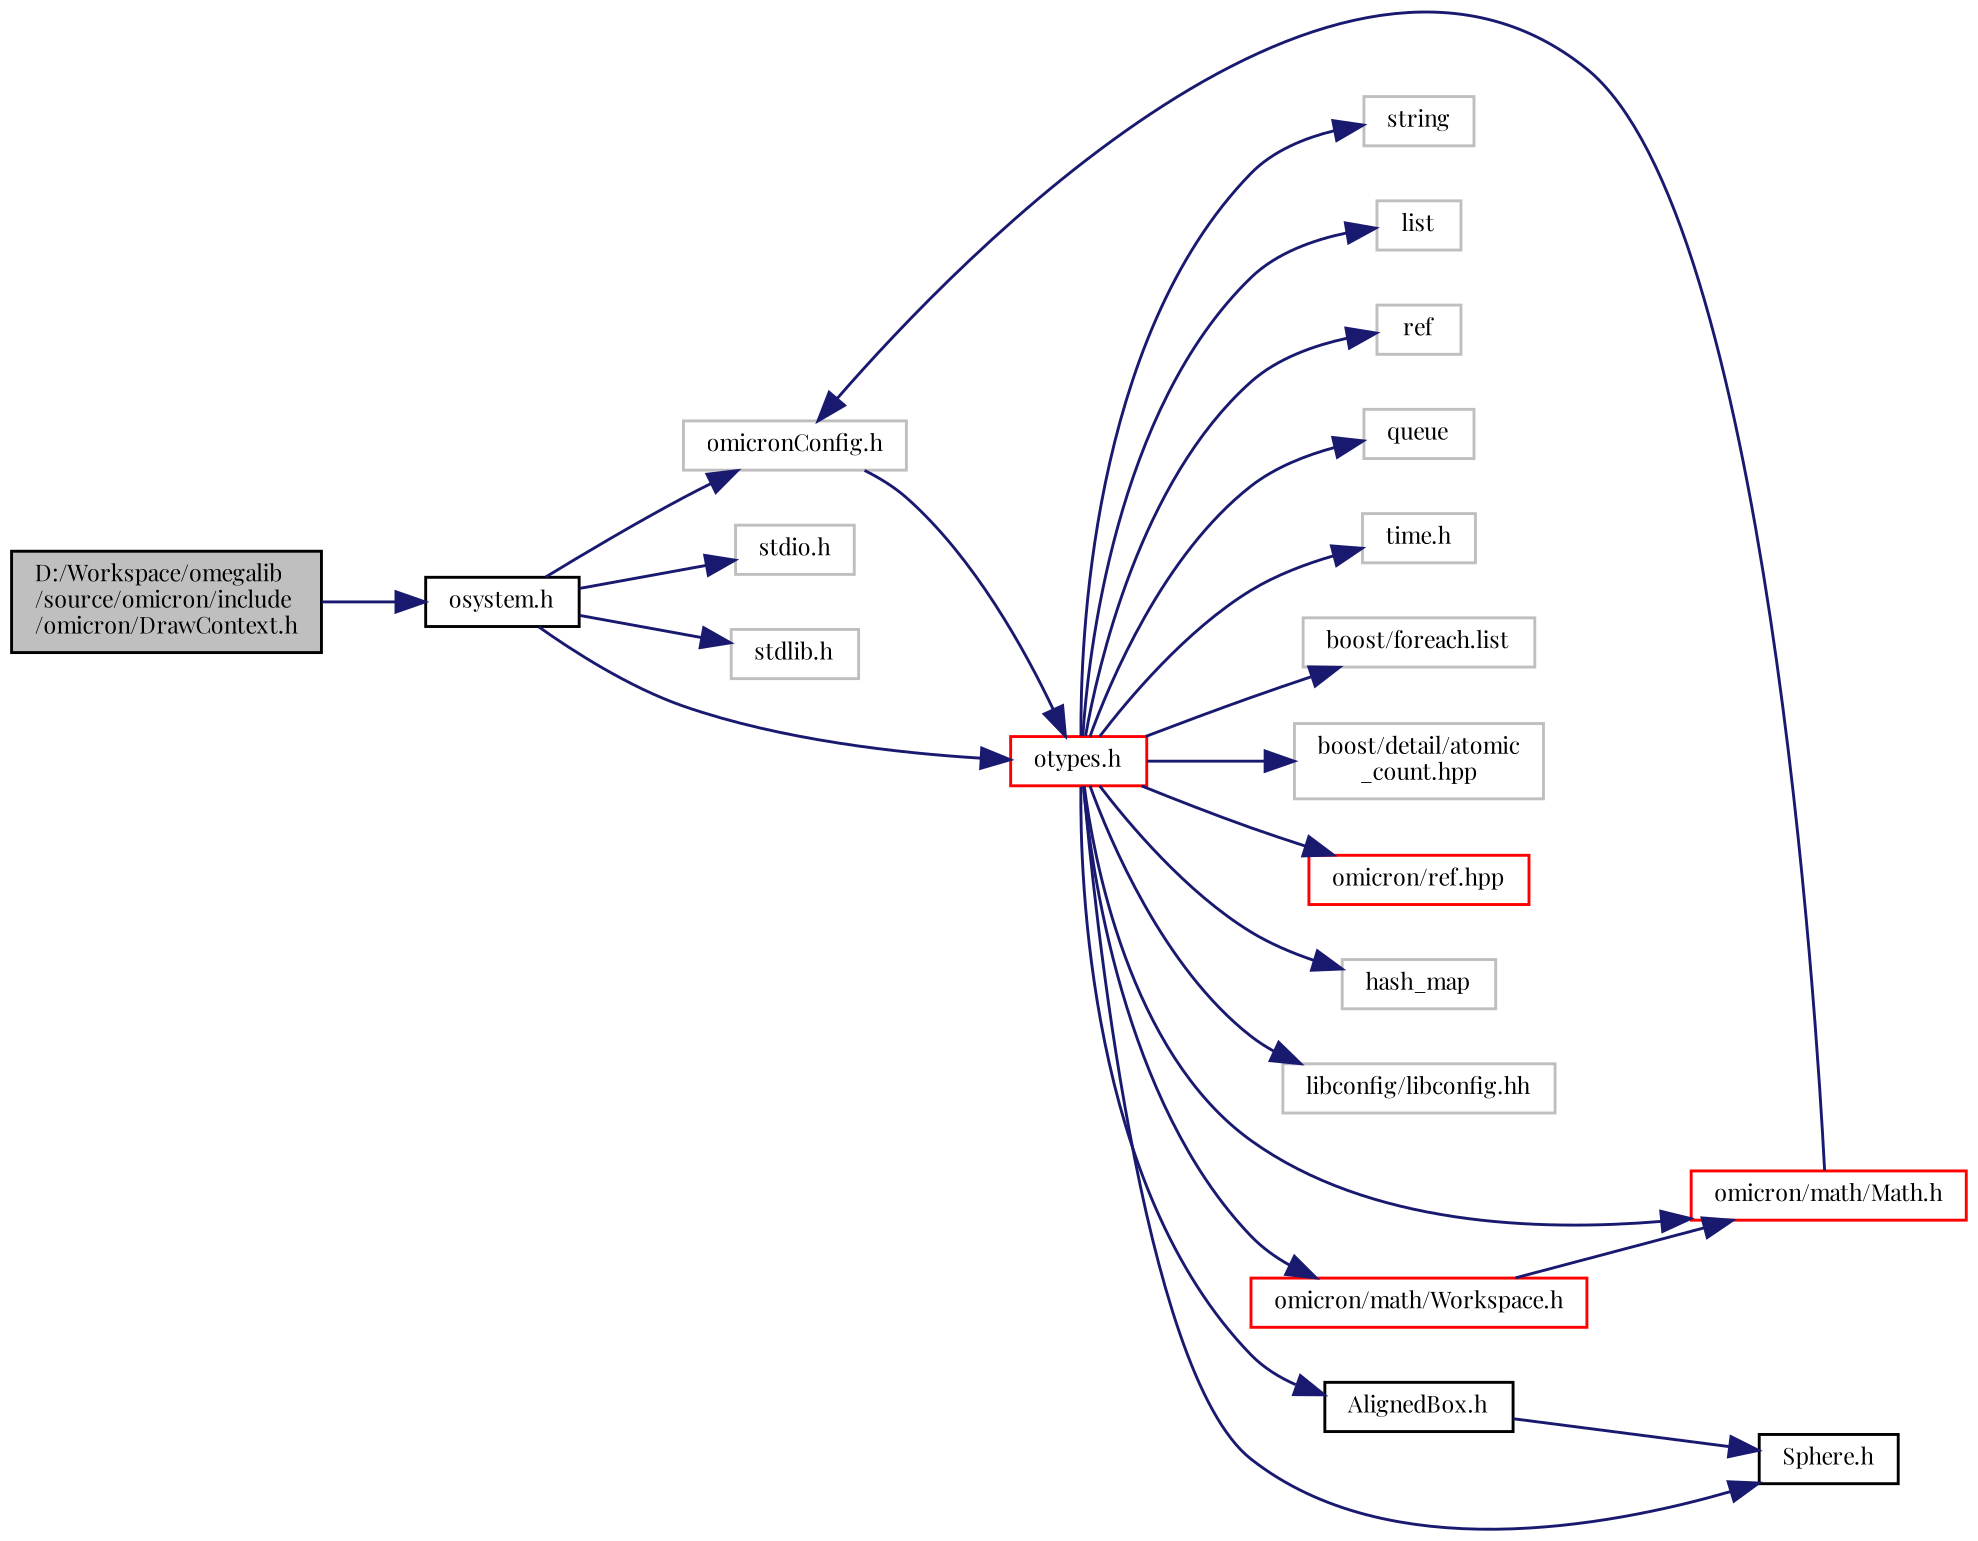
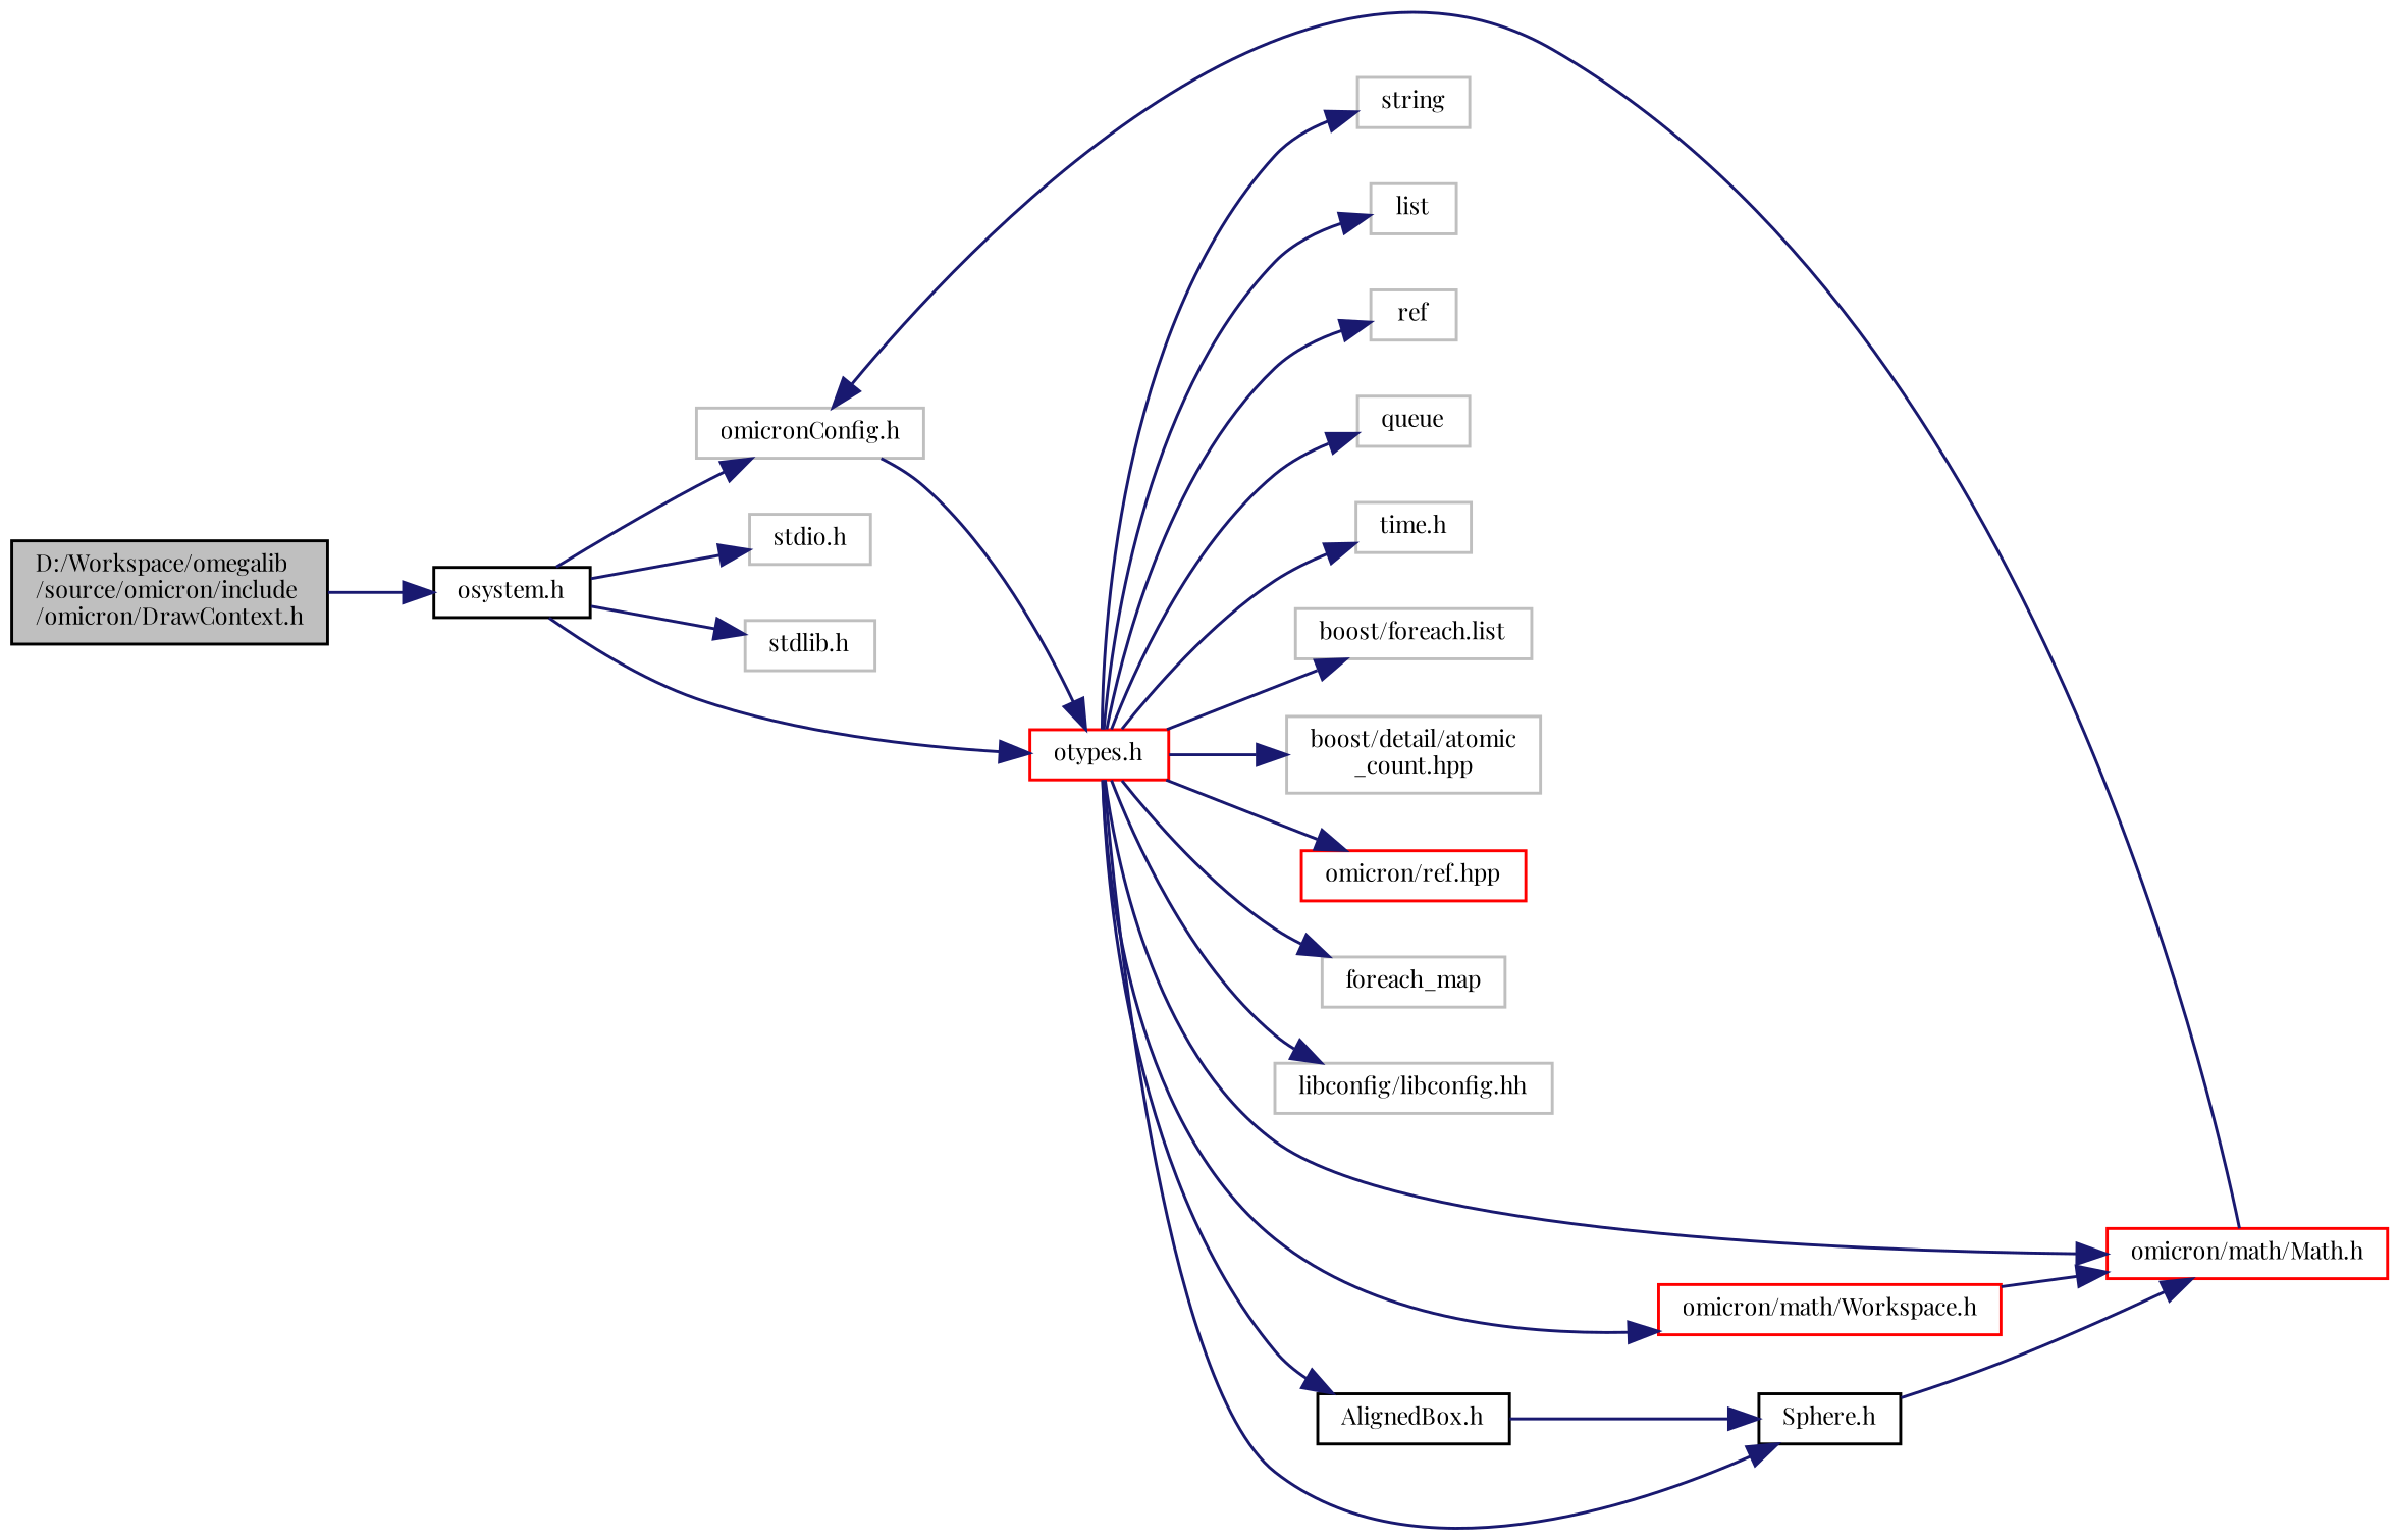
  digraph {
    fontname="Playfair Display"
    rankdir=LR
    node [color=grey75 fontname="Playfair Display" fontsize=8 shape=record]
    edge [color=midnightblue fontname="Playfair Display" fontsize=8 labelfontname="FreeSans.ttf" labelfontsize=8 style=solid]
    n1 [color=black fillcolor=grey75 fontcolor=black height=0.2 label="D:/Workspace/omegalib\l/source/omicron/include\l/omicron/DrawContext.h" style=filled width=0.4]
    n2 [color=black height=0.2 label="osystem.h" width=0.4]
    n3 [height=0.2 label="omicronConfig.h" width=0.4]
    n4 [height=0.2 label="stdio.h" width=0.4]
    n5 [height=0.2 label="stdlib.h" width=0.4]
    n6 [color=red height=0.2 label="otypes.h" width=0.4]
    n7 [height=0.2 label=string width=0.4]
    n8 [height=0.2 label=list width=0.4]
    n9 [height=0.2 label=ref width=0.4]
    n10 [height=0.2 label=queue width=0.4]
    n11 [height=0.2 label="time.h" width=0.4]
    n12 [height=0.2 label="boost/foreach.list" width=0.4]
    n13 [height=0.2 label="boost/detail/atomic\l_count.hpp" width=0.4]
    n14 [color=red height=0.2 label="omicron/ref.hpp" width=0.4]
-   n15 [height=0.2 label=hash_map width=0.4]
+   n15 [height=0.2 label=foreach_map width=0.4]
    n16 [height=0.2 label="libconfig/libconfig.hh" width=0.4]
    n17 [color=red height=0.2 label="omicron/math/Math.h" width=0.4]
    n18 [color=red height=0.2 label="omicron/math/Workspace.h" width=0.4]
    n19 [color=black height=0.2 label="AlignedBox.h" width=0.4]
    n20 [color=black height=0.2 label="Sphere.h" width=0.4]
    n1 -> n2
    n2 -> n3
    n2 -> n4
    n2 -> n5
    n2 -> n6
    n3 -> n6
    n6 -> n7
    n6 -> n8
    n6 -> n9
    n6 -> n10
    n6 -> n11
    n6 -> n12
    n6 -> n13
    n6 -> n14
    n6 -> n15
    n6 -> n16
    n6 -> n17
    n6 -> n18
    n6 -> n19
    n6 -> n20
    n17 -> n3
    n18 -> n17
    n19 -> n20
+   n20 -> n17
  }
